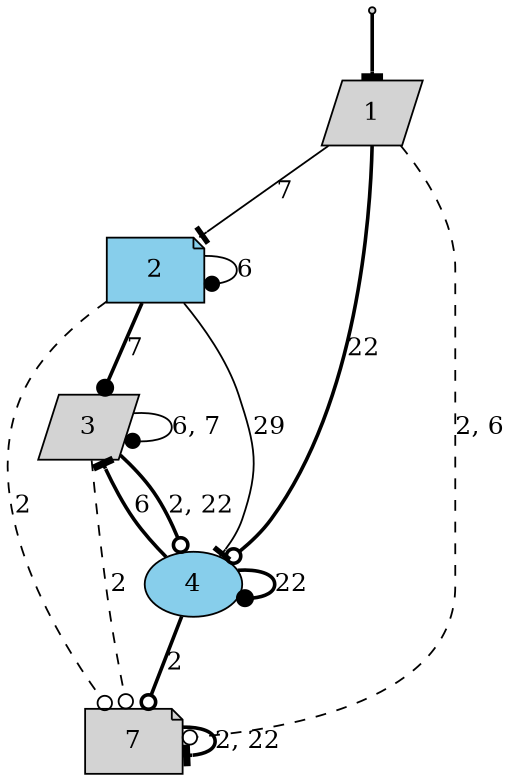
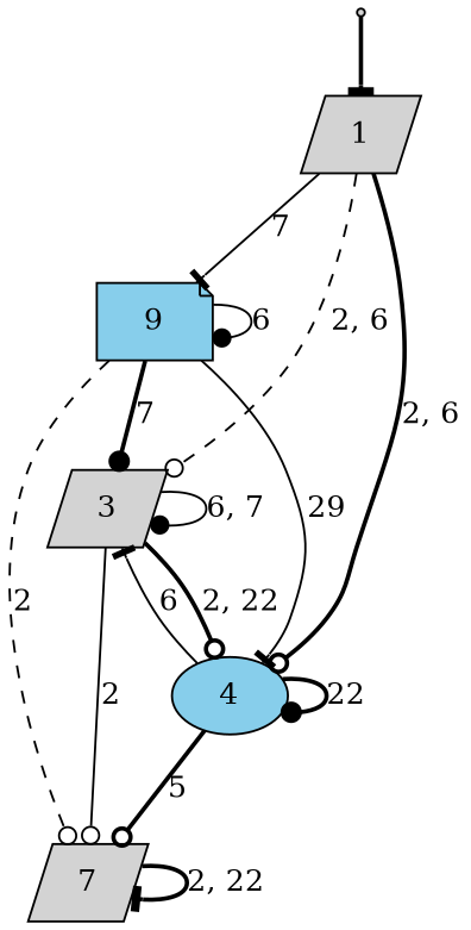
  digraph {
    rankdir=TB
    node [fillcolor=lightgrey shape=parallelogram style=filled]
    edge [arrowhead=odot style=bold]
    inic [shape=point]
    1
-   2 [fillcolor=skyblue shape=note]
+   2 [fillcolor=skyblue shape=note label=9]
    3
    4 [fillcolor=skyblue shape=ellipse]
-   7 [shape=note]
+   7
    inic -> 1 [arrowhead=tee]
    1 -> 2 [arrowhead=tee label=7 style=solid]
-   1 -> 7 [label="2, 6" style=dashed]
-   1 -> 4 [label=22]
+   1 -> 3 [label="2, 6" style=dashed]
+   1 -> 4 [label="2, 6"]
    2 -> 2 [arrowhead=dot label=6 style=solid]
    2 -> 3 [arrowhead=dot label=7]
    2 -> 4 [arrowhead=tee label=29 style=solid]
    2 -> 7 [label=2 style=dashed]
    3 -> 3 [arrowhead=dot label="6, 7" style=solid]
    3 -> 4 [label="2, 22"]
-   3 -> 7 [label=2 style=dashed]
-   4 -> 3 [arrowhead=tee label=6]
+   3 -> 7 [label=2 style=solid]
+   4 -> 3 [arrowhead=tee label=6 style=solid]
    4 -> 4 [arrowhead=dot label=22]
-   4 -> 7 [label=2]
+   4 -> 7 [label=5]
    7 -> 7 [arrowhead=tee label="2, 22"]
  }
